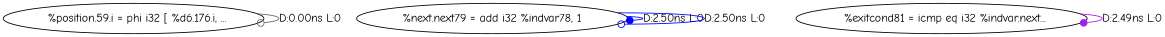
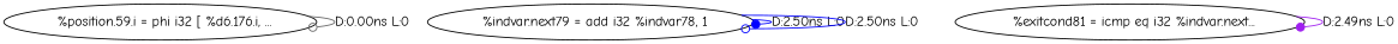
  digraph {
    fontname="Comic Neue"
    node [fontname="Comic Neue"]
    edge [color=blue arrowhead=odot fontname="Comic Neue"]
    n1 [label="  %position.59.i = phi i32 [ %d6.176.i, ..."]
-   n2 [label="%next.next79 = add i32 %indvar78, 1"]
+   n2 [label="  %indvar.next79 = add i32 %indvar78, 1"]
    n3 [label="  %exitcond81 = icmp eq i32 %indvar.next..."]
    n1 -> n1 [color=gray40 label="D:0.00ns L:0"]
    n2 -> n2 [label="D:2.50ns L:0" arrowhead=dot]
    n2 -> n2 [label="D:2.50ns L:0"]
    n3 -> n3 [color=purple label="D:2.49ns L:0" arrowhead=dot]
  }
